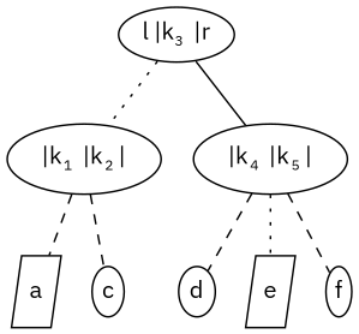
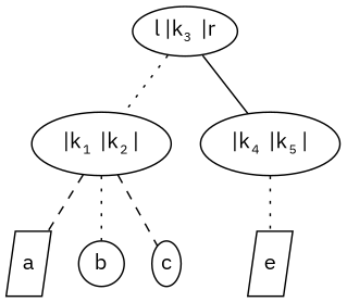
  graph {
    fontname="IBM Plex Sans"
    node [fontname="IBM Plex Sans" margin=0.04]
    edge [fontname="IBM Plex Sans" style=dashed]
    n1 [height=0 label=<l 		|k<FONT POINT-SIZE="10"><SUB>3 </SUB></FONT> 		|r> margin=0.05 width=0]
    n2 [height=0 label=<|k<FONT POINT-SIZE="10"><SUB>1 </SUB></FONT> 		|k<FONT POINT-SIZE="10"><SUB>2 </SUB></FONT>|> margin=0.1 width=0]
    n3 [height=0 label=<|k<FONT POINT-SIZE="10"><SUB>4 </SUB></FONT> 		|k<FONT POINT-SIZE="10"><SUB>5 </SUB></FONT>|> margin=0.1 width=0]
    a [height=0 shape=parallelogram width=0]
+   b [height=0 shape=circle width=0]
    c [height=0 shape=ellipse width=0]
-   d [height=0 shape=ellipse width=0]
    e [height=0 shape=parallelogram width=0]
-   f [height=0 shape=ellipse width=0]
    n1 -- n2 [style=dotted]
    n1 -- n3 [style=solid]
    n2 -- a
+   n2 -- b [style=dotted]
    n2 -- c
-   n3 -- d
    n3 -- e [style=dotted]
-   n3 -- f
  }
